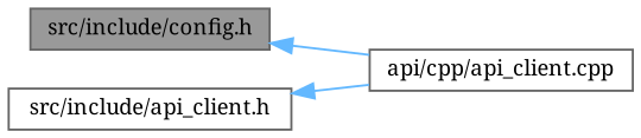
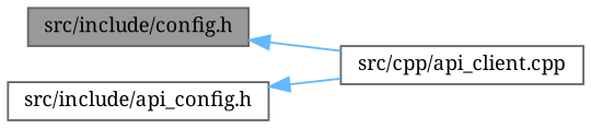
  digraph {
    fontname="Noto Serif"
    rankdir=LR
    node [color=grey40 fillcolor=white fontname="Noto Serif" fontsize=10 shape=box style=filled]
    edge [color=steelblue1 dir=back fontname="Noto Serif" fontsize=10 labelfontname=Helvetica labelfontsize=10 style=solid]
    n1 [color=gray40 fillcolor=grey60 fontcolor=black height=0.2 label="src/include/config.h" width=0.4]
-   n2 [height=0.2 label="api/cpp/api_client.cpp" width=0.4]
-   n3 [height=0.2 label="src/include/api_client.h" width=0.4]
+   n2 [height=0.2 label="src/cpp/api_client.cpp" width=0.4]
+   n3 [height=0.2 label="src/include/api_config.h" width=0.4]
    n1 -> n2
    n3 -> n2
  }
